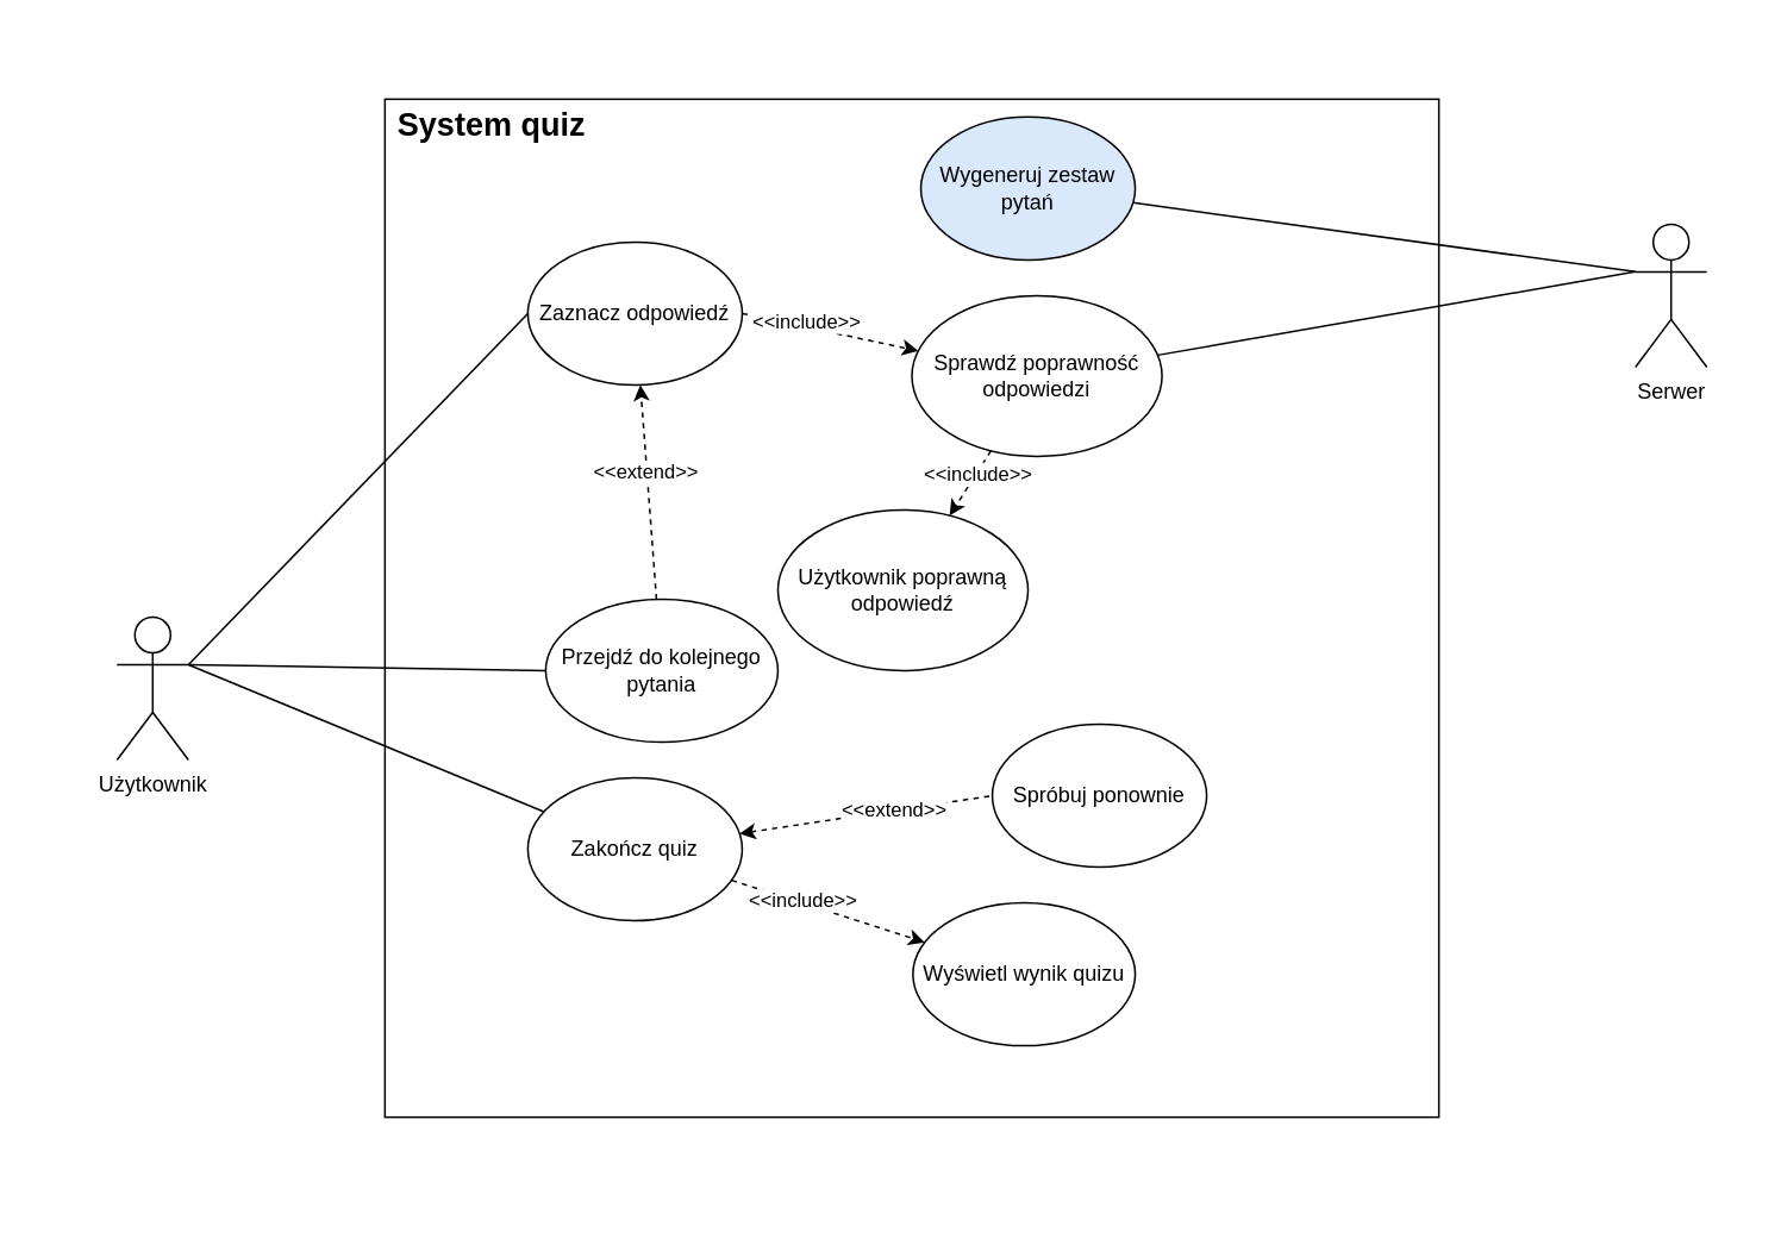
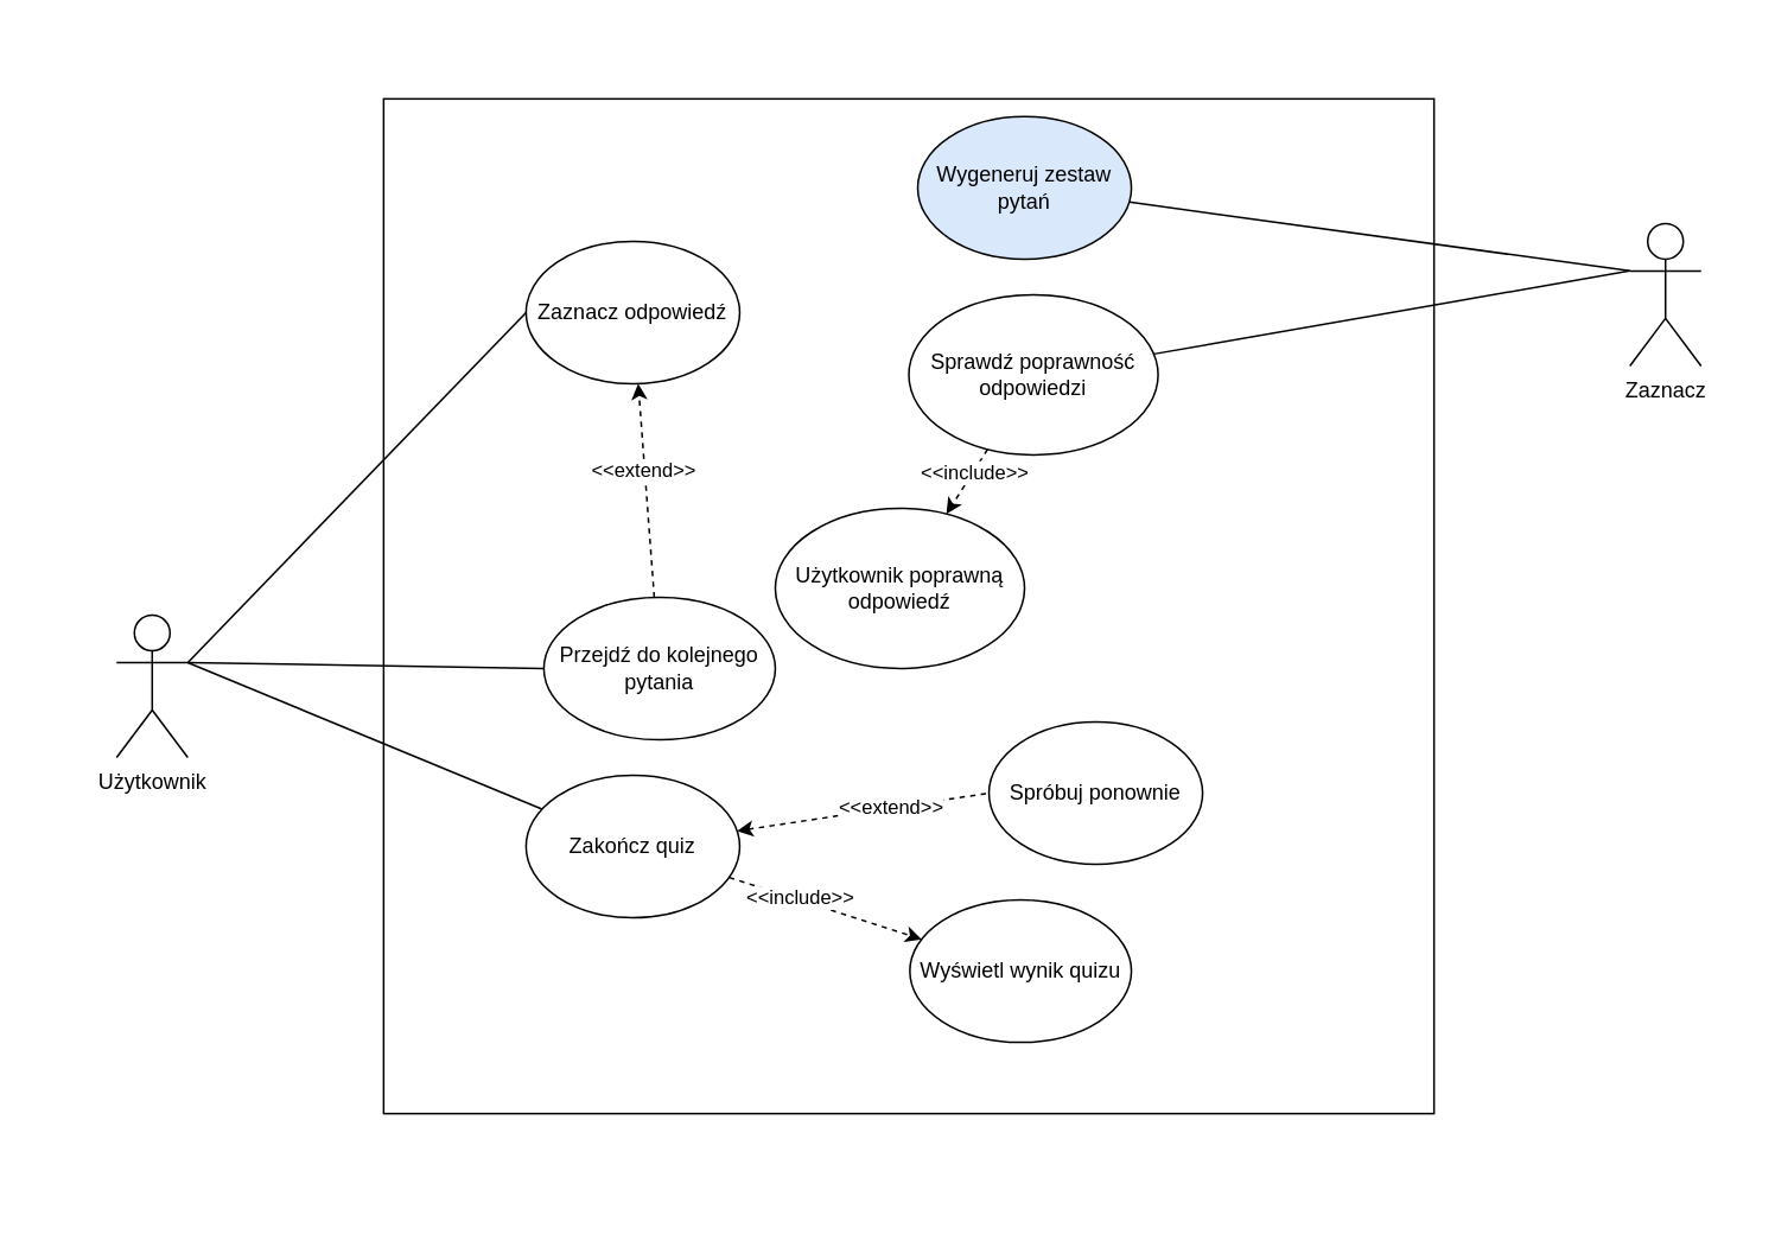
  <mxCell id="0" />
  <mxCell id="1" parent="0" />
  <mxCell id="2" value="" style="endArrow=none;html=1;rounded=0;entryX=0;entryY=0.5;entryDx=0;entryDy=0;exitX=1;exitY=0.333;exitDx=0;exitDy=0;exitPerimeter=0;strokeColor=none;" parent="1" vertex="1"><mxGeometry x="20" y="20" width="955" height="655" as="geometry" /></mxCell>
  <mxCell id="3" value="" style="endArrow=none;html=1;rounded=0;entryX=0;entryY=0.5;entryDx=0;entryDy=0;exitX=1;exitY=0.333;exitDx=0;exitDy=0;exitPerimeter=0;" parent="1" vertex="1"><mxGeometry x="215" y="55" width="590" height="570" as="geometry" /></mxCell>
  <mxCell id="4" value="Użytkownik" style="shape=umlActor;verticalLabelPosition=bottom;verticalAlign=top;html=1;outlineConnect=0;" parent="1" vertex="1"><mxGeometry x="65" y="345" width="40" height="80" as="geometry" /></mxCell>
  <mxCell id="5" style="edgeStyle=none;rounded=0;orthogonalLoop=1;jettySize=auto;html=1;endArrow=none;endFill=0;exitX=0;exitY=0.333;exitDx=0;exitDy=0;exitPerimeter=0;" parent="1" source="7" target="17" edge="1"><mxGeometry relative="1" as="geometry"><mxPoint x="885" y="315" as="sourcePoint" /></mxGeometry></mxCell>
  <mxCell id="6" style="edgeStyle=none;rounded=0;orthogonalLoop=1;jettySize=auto;html=1;endArrow=none;endFill=0;exitX=0;exitY=0.333;exitDx=0;exitDy=0;exitPerimeter=0;" parent="1" source="7" target="21" edge="1"><mxGeometry relative="1" as="geometry"><mxPoint x="885" y="315" as="sourcePoint" /></mxGeometry></mxCell>
- <mxCell id="7" value="Serwer" style="shape=umlActor;verticalLabelPosition=bottom;verticalAlign=top;html=1;outlineConnect=0;" parent="1" vertex="1"><mxGeometry x="915" y="125" width="40" height="80" as="geometry" /></mxCell>
+ <mxCell id="7" value="Zaznacz" style="shape=umlActor;verticalLabelPosition=bottom;verticalAlign=top;html=1;outlineConnect=0;" parent="1" vertex="1"><mxGeometry x="915" y="125" width="40" height="80" as="geometry" /></mxCell>
  <mxCell id="8" value="Zaznacz odpowiedź" style="ellipse;whiteSpace=wrap;html=1;" parent="1" vertex="1"><mxGeometry x="295" y="135" width="120" height="80" as="geometry" /></mxCell>
- <mxCell id="9" style="edgeStyle=none;rounded=0;orthogonalLoop=1;jettySize=auto;html=1;dashed=1;startArrow=none;startFill=0;endArrow=classic;endFill=1;exitX=1;exitY=0.5;exitDx=0;exitDy=0;" parent="1" source="8" target="21" edge="1"><mxGeometry relative="1" as="geometry"><mxPoint x="564.304" y="281.075" as="sourcePoint" /></mxGeometry></mxCell>
- <mxCell id="10" value="&amp;lt;&amp;lt;include&amp;gt;&amp;gt;" style="edgeLabel;html=1;align=center;verticalAlign=middle;resizable=0;points=[];" parent="9" vertex="1" connectable="0"><mxGeometry x="-0.294" y="3" relative="1" as="geometry"><mxPoint as="offset" /></mxGeometry></mxCell>
  <mxCell id="11" style="edgeStyle=none;rounded=0;orthogonalLoop=1;jettySize=auto;html=1;dashed=1;startArrow=none;startFill=0;endArrow=classic;endFill=1;" parent="1" source="13" target="8" edge="1"><mxGeometry relative="1" as="geometry" /></mxCell>
  <mxCell id="12" value="&amp;lt;&amp;lt;extend&amp;gt;&amp;gt;" style="edgeLabel;html=1;align=center;verticalAlign=middle;resizable=0;points=[];" parent="11" vertex="1" connectable="0"><mxGeometry x="0.195" y="1" relative="1" as="geometry"><mxPoint as="offset" /></mxGeometry></mxCell>
  <mxCell id="13" value="Przejdź do kolejnego pytania" style="ellipse;whiteSpace=wrap;html=1;" parent="1" vertex="1"><mxGeometry x="305" y="335" width="130" height="80" as="geometry" /></mxCell>
  <mxCell id="14" value="Spróbuj ponownie" style="ellipse;whiteSpace=wrap;html=1;" parent="1" vertex="1"><mxGeometry x="555" y="405" width="120" height="80" as="geometry" /></mxCell>
  <mxCell id="15" value="" style="endArrow=none;html=1;rounded=0;entryX=0;entryY=0.5;entryDx=0;entryDy=0;exitX=1;exitY=0.333;exitDx=0;exitDy=0;exitPerimeter=0;" parent="1" source="4" target="8" edge="1"><mxGeometry width="50" height="50" relative="1" as="geometry"><mxPoint x="295" y="495" as="sourcePoint" /><mxPoint x="595" y="675" as="targetPoint" /></mxGeometry></mxCell>
  <mxCell id="16" value="" style="endArrow=none;html=1;rounded=0;entryX=0;entryY=0.5;entryDx=0;entryDy=0;exitX=1;exitY=0.333;exitDx=0;exitDy=0;exitPerimeter=0;" parent="1" source="4" target="13" edge="1"><mxGeometry width="50" height="50" relative="1" as="geometry"><mxPoint x="255" y="585" as="sourcePoint" /><mxPoint x="595" y="675" as="targetPoint" /></mxGeometry></mxCell>
  <mxCell id="17" value="Wygeneruj zestaw pytań" style="ellipse;whiteSpace=wrap;html=1;fillColor=#dae8fc;" parent="1" vertex="1"><mxGeometry x="515" y="65" width="120" height="80" as="geometry" /></mxCell>
- <mxCell id="18" value="System quiz" style="text;html=1;strokeColor=none;fillColor=none;align=center;verticalAlign=middle;whiteSpace=wrap;rounded=0;fontStyle=1;fontSize=18;" parent="1" vertex="1"><mxGeometry x="215" y="55" width="120" height="30" as="geometry" /></mxCell>
  <mxCell id="19" style="edgeStyle=none;rounded=0;orthogonalLoop=1;jettySize=auto;html=1;dashed=1;startArrow=none;startFill=0;endArrow=classic;endFill=1;" parent="1" source="21" target="22" edge="1"><mxGeometry relative="1" as="geometry" /></mxCell>
  <mxCell id="20" value="&amp;lt;&amp;lt;include&amp;gt;&amp;gt;" style="edgeLabel;html=1;align=center;verticalAlign=middle;resizable=0;points=[];" parent="19" vertex="1" connectable="0"><mxGeometry x="-0.313" relative="1" as="geometry"><mxPoint as="offset" /></mxGeometry></mxCell>
  <mxCell id="21" value="Sprawdź poprawność odpowiedzi" style="ellipse;whiteSpace=wrap;html=1;" parent="1" vertex="1"><mxGeometry x="510" y="165" width="140" height="90" as="geometry" /></mxCell>
  <mxCell id="22" value="Użytkownik poprawną odpowiedź" style="ellipse;whiteSpace=wrap;html=1;" parent="1" vertex="1"><mxGeometry x="435" y="285" width="140" height="90" as="geometry" /></mxCell>
  <mxCell id="23" style="edgeStyle=none;rounded=0;orthogonalLoop=1;jettySize=auto;html=1;exitX=1;exitY=1;exitDx=0;exitDy=0;startArrow=none;startFill=0;endArrow=none;endFill=0;" parent="1" source="17" target="17" edge="1"><mxGeometry relative="1" as="geometry" /></mxCell>
  <mxCell id="24" value="Wyświetl wynik quizu" style="ellipse;whiteSpace=wrap;html=1;" parent="1" vertex="1"><mxGeometry x="510.56" y="505" width="124.44" height="80" as="geometry" /></mxCell>
  <mxCell id="25" style="edgeStyle=none;rounded=0;orthogonalLoop=1;jettySize=auto;html=1;entryX=1;entryY=0.333;entryDx=0;entryDy=0;entryPerimeter=0;startArrow=none;startFill=0;endArrow=none;endFill=0;" parent="1" source="30" target="4" edge="1"><mxGeometry relative="1" as="geometry" /></mxCell>
  <mxCell id="26" style="edgeStyle=none;rounded=0;orthogonalLoop=1;jettySize=auto;html=1;entryX=0;entryY=0.5;entryDx=0;entryDy=0;startArrow=classic;startFill=1;endArrow=none;endFill=0;dashed=1;" parent="1" source="30" target="14" edge="1"><mxGeometry relative="1" as="geometry" /></mxCell>
  <mxCell id="27" value="&amp;lt;&amp;lt;extend&amp;gt;&amp;gt;" style="edgeLabel;html=1;align=center;verticalAlign=middle;resizable=0;points=[];" parent="26" vertex="1" connectable="0"><mxGeometry x="0.469" y="-2" relative="1" as="geometry"><mxPoint x="-18" as="offset" /></mxGeometry></mxCell>
  <mxCell id="28" style="edgeStyle=none;rounded=0;orthogonalLoop=1;jettySize=auto;html=1;startArrow=none;startFill=0;endArrow=classic;endFill=1;dashed=1;" parent="1" source="30" target="24" edge="1"><mxGeometry relative="1" as="geometry" /></mxCell>
  <mxCell id="29" value="&amp;lt;&amp;lt;include&amp;gt;&amp;gt;" style="edgeLabel;html=1;align=center;verticalAlign=middle;resizable=0;points=[];" parent="28" vertex="1" connectable="0"><mxGeometry x="-0.282" y="1" relative="1" as="geometry"><mxPoint as="offset" /></mxGeometry></mxCell>
  <mxCell id="30" value="Zakończ quiz" style="ellipse;whiteSpace=wrap;html=1;" parent="1" vertex="1"><mxGeometry x="295" y="435" width="120" height="80" as="geometry" /></mxCell>
